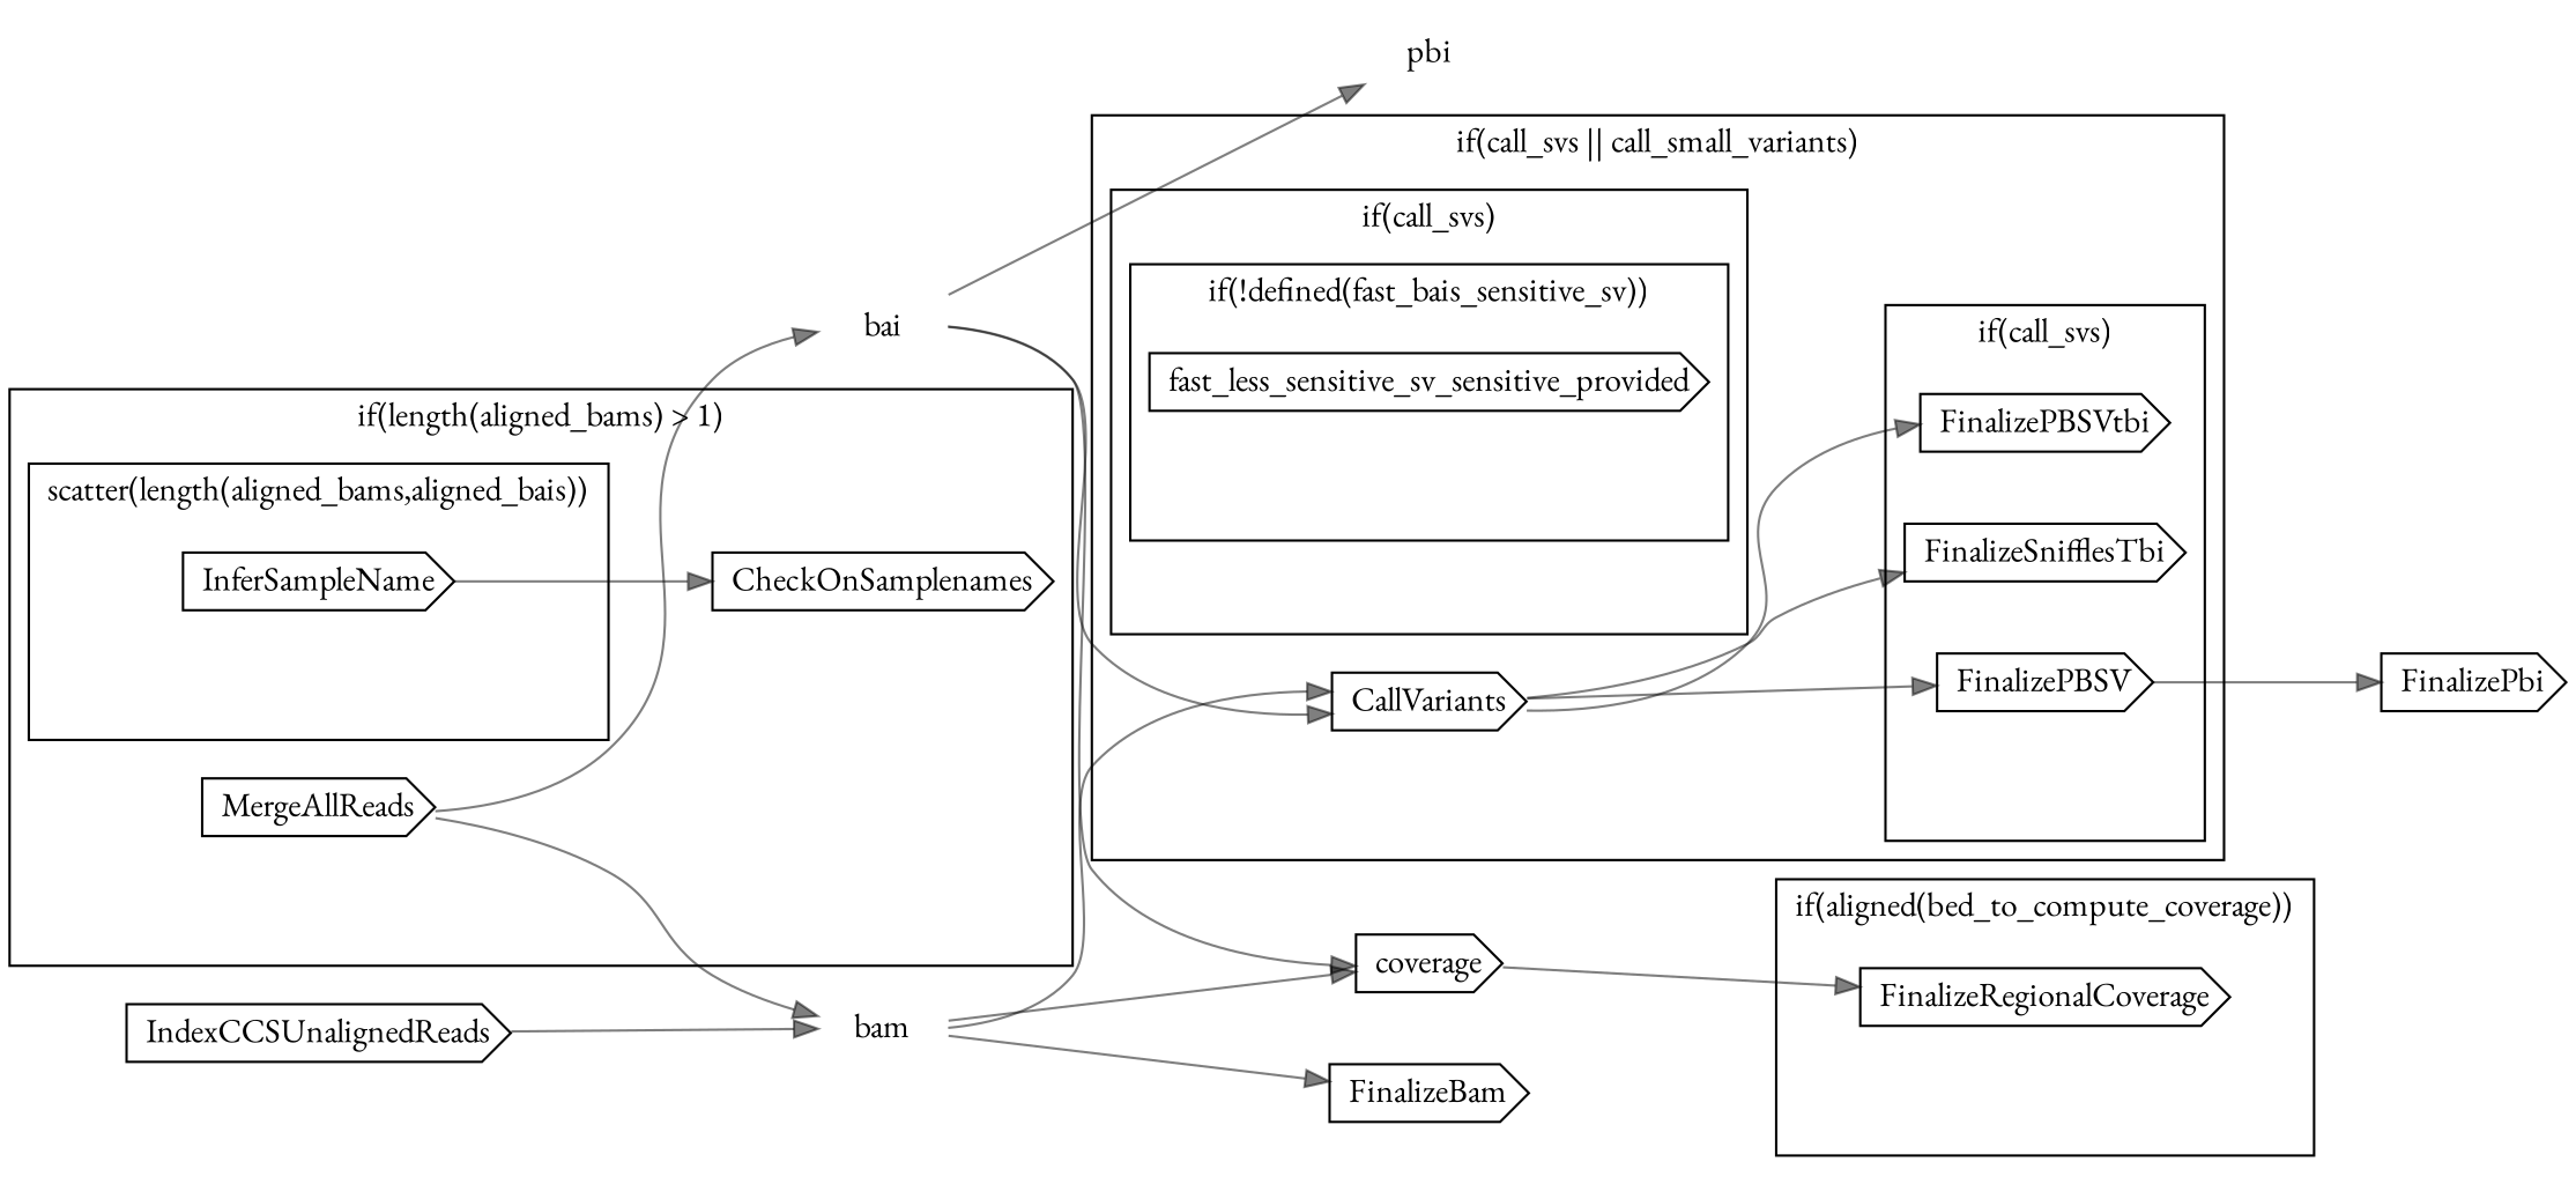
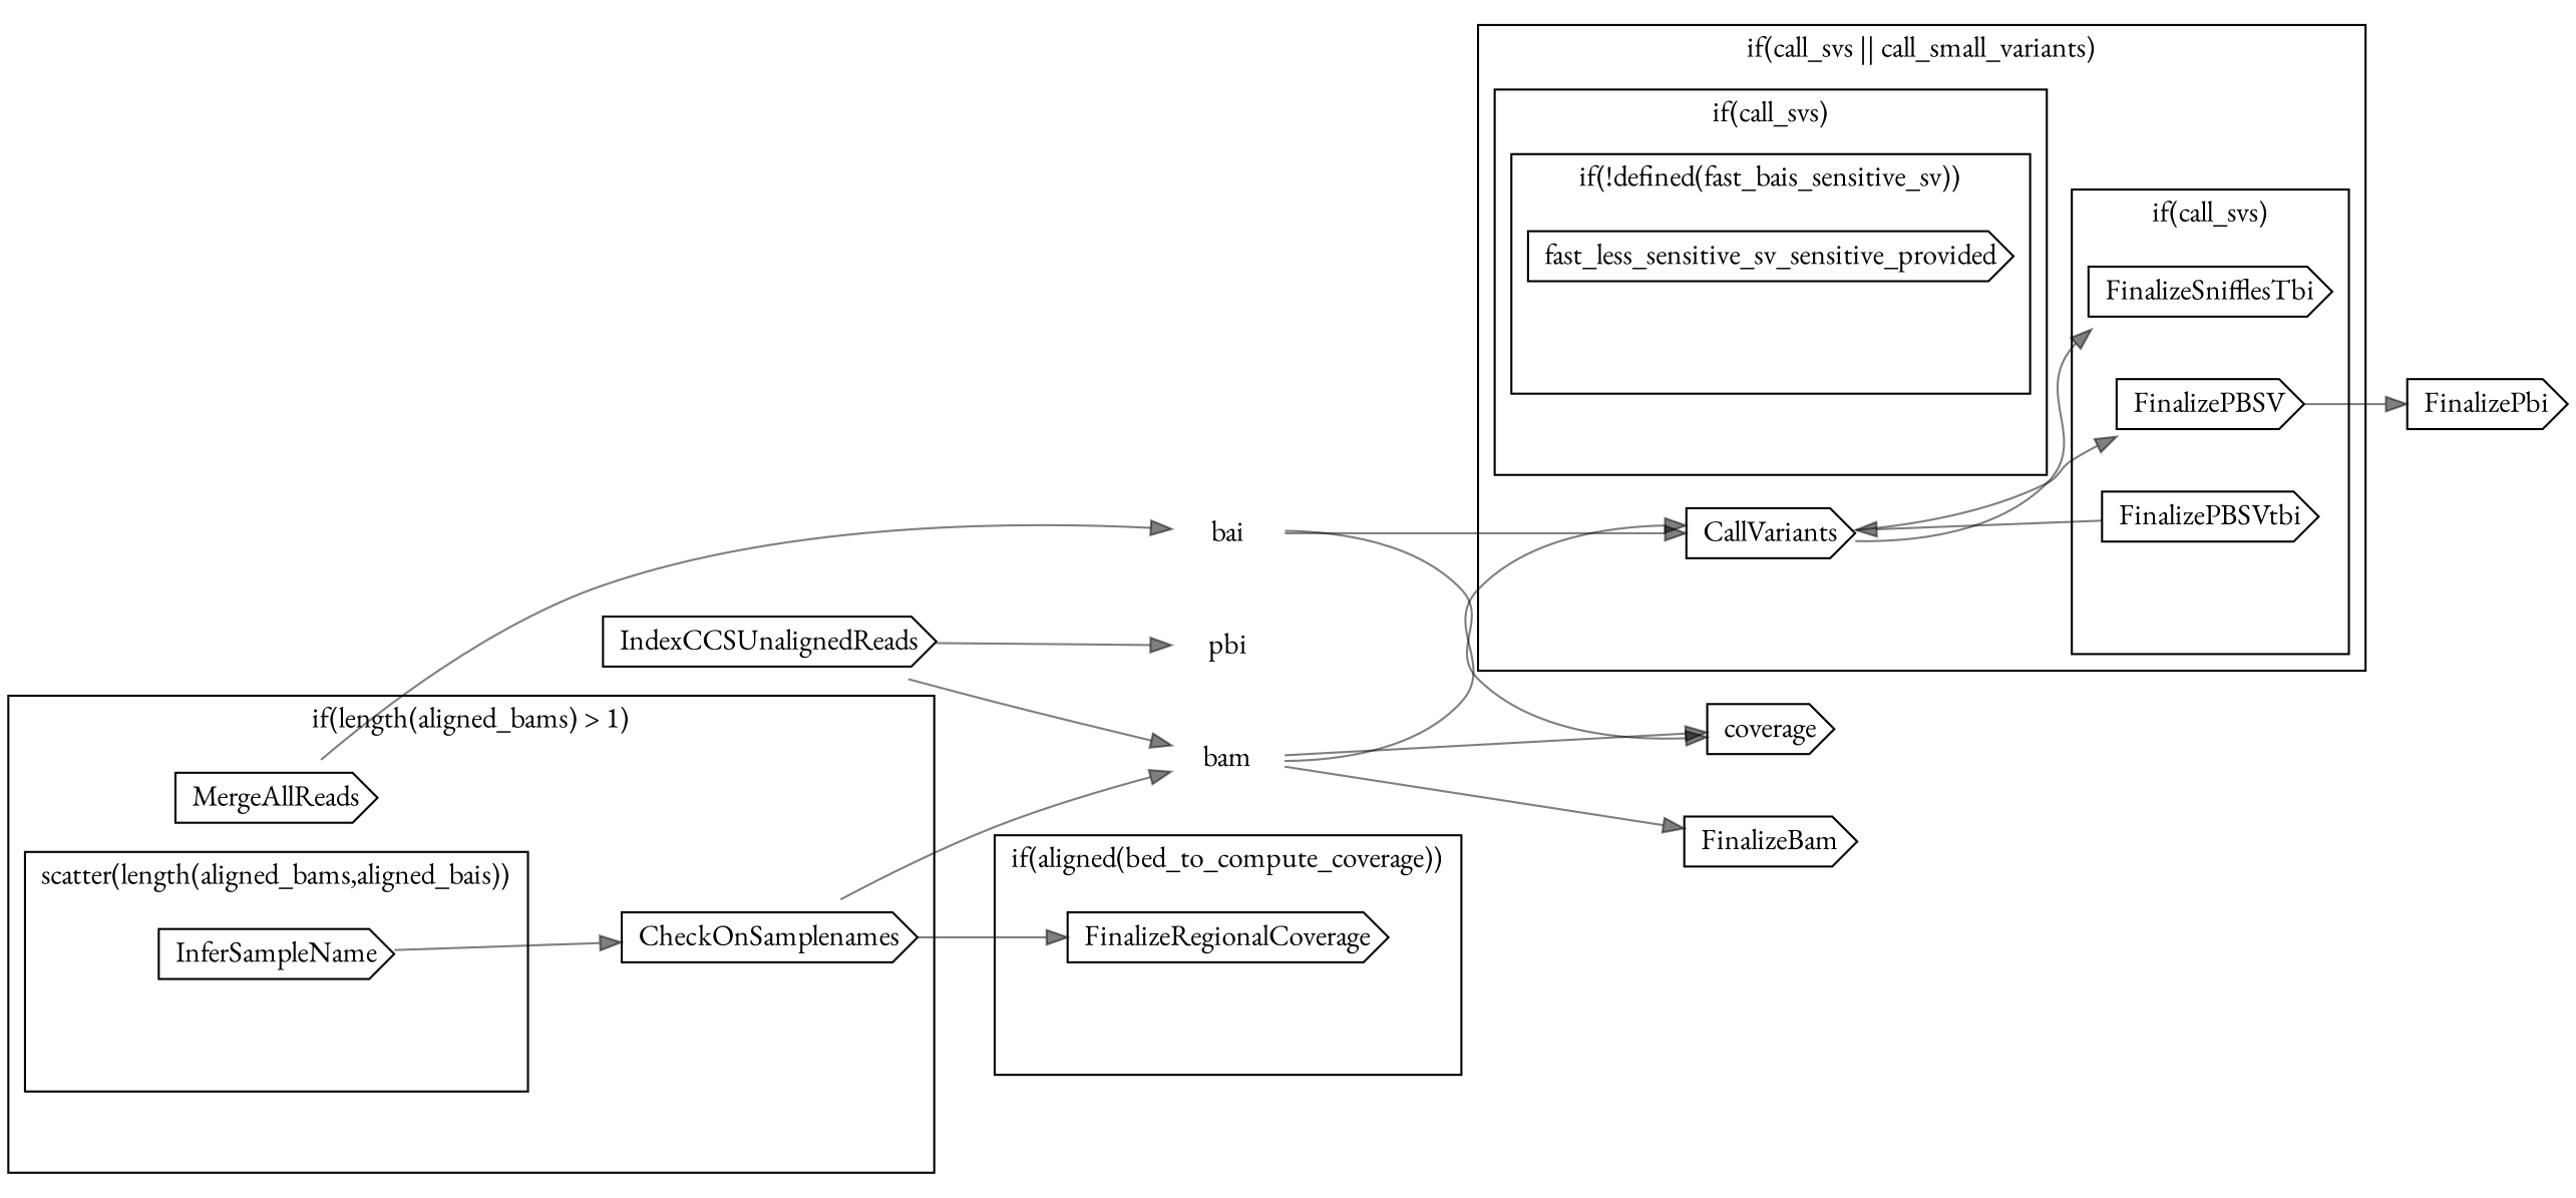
  digraph {
    compound=true
    fontname="EB Garamond"
    rankdir=LR
    node [fontname="EB Garamond" shape=cds]
    edge [color="#00000080" fontname="EB Garamond"]
    n1 [label=InferSampleName]
    "scatter-L55C9-pair" [height=0 margin=0 style=invis width=0 shape=""]
    n3 [label=CheckOnSamplenames]
    n4 [label=MergeAllReads]
    "if-L54C5" [height=0 margin=0 style=invis width=0 shape=""]
    n6 [label=FinalizeRegionalCoverage]
    "if-L83C5" [height=0 margin=0 style=invis width=0 shape=""]
    n8 [label=fast_less_sensitive_sv_sensitive_provided]
    "if-L89C13" [height=0 margin=0 style=invis width=0 shape=""]
    "if-L88C9" [height=0 margin=0 style=invis width=0 shape=""]
    n11 [label=FinalizePBSV]
    n12 [label=FinalizePBSVtbi]
    n13 [label=FinalizeSnifflesTbi]
    "if-L114C9" [height=0 margin=0 style=invis width=0 shape=""]
    n15 [label=CallVariants]
    "if-L85C5" [height=0 margin=0 style=invis width=0 shape=""]
    n17 [label=bam shape=plaintext]
    n18 [label=bai shape=plaintext]
    n19 [label=FinalizePbi]
    n20 [label=coverage]
    n21 [label=FinalizeBam]
    n22 [label=IndexCCSUnalignedReads]
    n23 [label=pbi shape=plaintext]
    subgraph cluster_1 {
      label="if(length(aligned_bams) > 1)"
      rank=same
      n3
      n4
      "if-L54C5"
      subgraph cluster_2 {
        label="scatter(length(aligned_bams,aligned_bais))"
        rank=same
        n1
        "scatter-L55C9-pair"
      }
    }
    subgraph cluster_3 {
      label="if(aligned(bed_to_compute_coverage))"
      rank=same
      n6
      "if-L83C5"
    }
    subgraph cluster_4 {
      label="if(call_svs || call_small_variants)"
      rank=same
      n15
      "if-L85C5"
      subgraph cluster_5 {
        label="if(call_svs)"
        rank=same
        "if-L88C9"
        subgraph cluster_6 {
          label="if(!defined(fast_bais_sensitive_sv))"
          rank=same
          n8
          "if-L89C13"
        }
      }
      subgraph cluster_7 {
        label="if(call_svs)"
        rank=same
        n11
        n12
        n13
        "if-L114C9"
      }
    }
    n1 -> n3
-   n4 -> n17
+   n3 -> n17
    n4 -> n18
    n11 -> n19
    n15 -> n11
-   n15 -> n12
+   n12 -> n15
    n15 -> n13
    n17 -> n15
    n17 -> n20
    n17 -> n21
    n18 -> n15
    n18 -> n20
-   n20 -> n6
+   n3 -> n6
    n22 -> n17
-   n18 -> n23
+   n22 -> n23
  }
